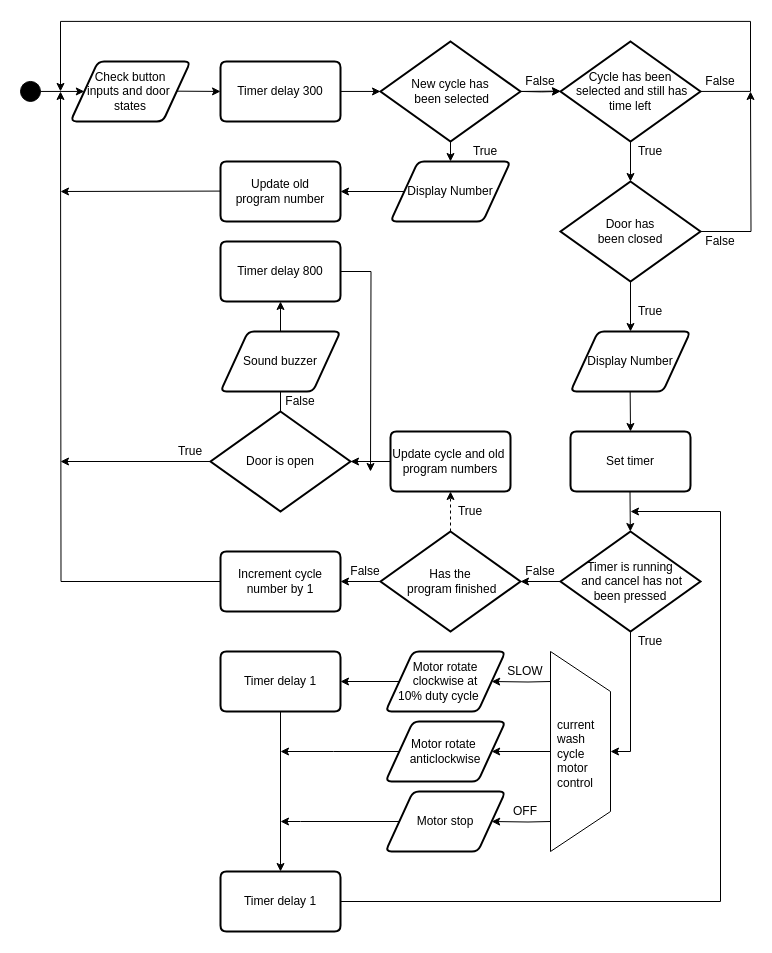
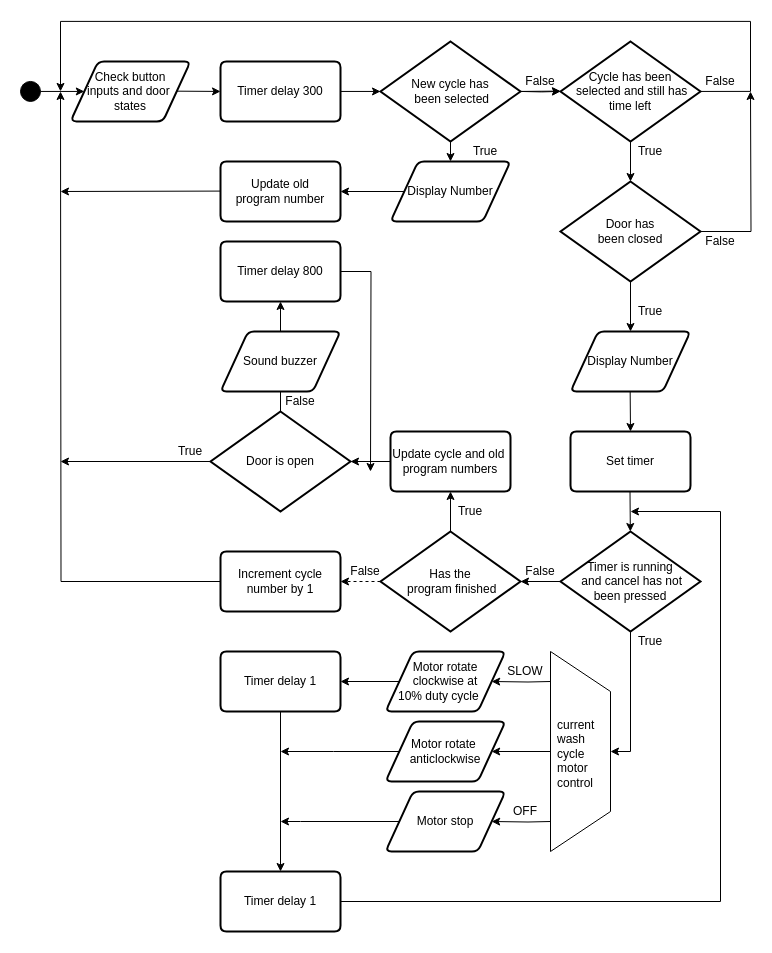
  <mxCell id="0" />
  <mxCell id="1" parent="0" />
  <mxCell id="2" value="" style="ellipse;whiteSpace=wrap;html=1;fillColor=#000000;" vertex="1" parent="1"><mxGeometry x="20" y="80.94" width="20" height="20" as="geometry" /></mxCell>
  <mxCell id="3" value="" style="endArrow=classic;html=1;entryX=0;entryY=0.5;entryDx=0;entryDy=0;exitX=1;exitY=0.5;exitDx=0;exitDy=0;" edge="1" parent="1" source="2" target="5"><mxGeometry width="50" height="50" relative="1" as="geometry"><mxPoint x="20" y="90.94" as="sourcePoint" /><mxPoint x="80" y="90.94" as="targetPoint" /></mxGeometry></mxCell>
  <mxCell id="4" value="" style="endArrow=classic;html=1;" edge="1" parent="1"><mxGeometry width="50" height="50" relative="1" as="geometry"><mxPoint x="140" y="90.44" as="sourcePoint" /><mxPoint x="220" y="90.94" as="targetPoint" /></mxGeometry></mxCell>
  <mxCell id="5" value="Check button &lt;br&gt;inputs and door&amp;nbsp;&lt;br&gt;states" style="shape=parallelogram;html=1;strokeWidth=2;perimeter=parallelogramPerimeter;whiteSpace=wrap;rounded=1;arcSize=12;size=0.23;fillColor=#FFFFFF;shadow=0;" vertex="1" parent="1"><mxGeometry x="70" y="60.94" width="120" height="60" as="geometry" /></mxCell>
  <mxCell id="6" value="Display Number" style="shape=parallelogram;html=1;strokeWidth=2;perimeter=parallelogramPerimeter;whiteSpace=wrap;rounded=1;arcSize=12;size=0.23;fillColor=#FFFFFF;" vertex="1" parent="1"><mxGeometry x="390" y="161" width="120" height="60" as="geometry" /></mxCell>
  <mxCell id="7" value="Timer delay 300" style="shape=parallelogram;html=1;strokeWidth=2;perimeter=parallelogramPerimeter;whiteSpace=wrap;rounded=1;arcSize=12;size=0;shadow=0;fillColor=#FFFFFF;" vertex="1" parent="1"><mxGeometry x="220" y="60.94" width="120" height="60" as="geometry" /></mxCell>
  <mxCell id="8" value="" style="edgeStyle=orthogonalEdgeStyle;rounded=0;orthogonalLoop=1;jettySize=auto;html=1;" edge="1" parent="1" target="13"><mxGeometry relative="1" as="geometry"><mxPoint x="520" y="90.94" as="sourcePoint" /></mxGeometry></mxCell>
  <mxCell id="9" value="New cycle has&lt;br&gt;&amp;nbsp;been selected" style="strokeWidth=2;html=1;shape=mxgraph.flowchart.decision;whiteSpace=wrap;shadow=0;fillColor=#FFFFFF;" vertex="1" parent="1"><mxGeometry x="380" y="40.94" width="140" height="100" as="geometry" /></mxCell>
  <mxCell id="10" value="" style="endArrow=classic;html=1;" edge="1" parent="1"><mxGeometry width="50" height="50" relative="1" as="geometry"><mxPoint x="340" y="90.94" as="sourcePoint" /><mxPoint x="380" y="90.94" as="targetPoint" /></mxGeometry></mxCell>
  <mxCell id="11" value="" style="endArrow=classic;html=1;entryX=0.5;entryY=0;entryDx=0;entryDy=0;" edge="1" parent="1" target="6"><mxGeometry width="50" height="50" relative="1" as="geometry"><mxPoint x="450" y="141" as="sourcePoint" /><mxPoint x="485" y="-329" as="targetPoint" /></mxGeometry></mxCell>
  <mxCell id="12" style="edgeStyle=orthogonalEdgeStyle;rounded=0;orthogonalLoop=1;jettySize=auto;html=1;exitX=1;exitY=0.5;exitDx=0;exitDy=0;exitPerimeter=0;" edge="1" parent="1" source="13"><mxGeometry relative="1" as="geometry"><mxPoint x="60" y="90.94" as="targetPoint" /><Array as="points"><mxPoint x="750" y="90.94" /><mxPoint x="750" y="20.94" /><mxPoint x="60" y="20.94" /></Array></mxGeometry></mxCell>
  <mxCell id="13" value="Cycle has&amp;nbsp;been&lt;br&gt;&amp;nbsp;selected and still has time left" style="strokeWidth=2;html=1;shape=mxgraph.flowchart.decision;whiteSpace=wrap;shadow=0;fillColor=#FFFFFF;" vertex="1" parent="1"><mxGeometry x="560" y="40.94" width="140" height="100" as="geometry" /></mxCell>
  <mxCell id="14" value="Update old &lt;br&gt;program number" style="shape=parallelogram;html=1;strokeWidth=2;perimeter=parallelogramPerimeter;whiteSpace=wrap;rounded=1;arcSize=12;size=0;shadow=0;fillColor=#FFFFFF;" vertex="1" parent="1"><mxGeometry x="220" y="161" width="120" height="60" as="geometry" /></mxCell>
  <mxCell id="15" value="" style="endArrow=classic;html=1;" edge="1" parent="1"><mxGeometry width="50" height="50" relative="1" as="geometry"><mxPoint x="520" y="90.94" as="sourcePoint" /><mxPoint x="560" y="90.6" as="targetPoint" /></mxGeometry></mxCell>
  <mxCell id="16" value="Display Number" style="shape=parallelogram;html=1;strokeWidth=2;perimeter=parallelogramPerimeter;whiteSpace=wrap;rounded=1;arcSize=12;size=0.23;fillColor=#FFFFFF;" vertex="1" parent="1"><mxGeometry x="570" y="331" width="120" height="60" as="geometry" /></mxCell>
  <mxCell id="17" value="" style="endArrow=classic;html=1;entryX=0.5;entryY=0;entryDx=0;entryDy=0;exitX=0.5;exitY=1;exitDx=0;exitDy=0;exitPerimeter=0;" edge="1" parent="1" target="16" source="51"><mxGeometry width="50" height="50" relative="1" as="geometry"><mxPoint x="629.66" y="301" as="sourcePoint" /><mxPoint x="630" y="321" as="targetPoint" /></mxGeometry></mxCell>
  <mxCell id="18" value="" style="endArrow=classic;html=1;entryX=0.5;entryY=0;entryDx=0;entryDy=0;" edge="1" parent="1"><mxGeometry width="50" height="50" relative="1" as="geometry"><mxPoint x="629.66" y="391" as="sourcePoint" /><mxPoint x="630" y="431" as="targetPoint" /></mxGeometry></mxCell>
  <mxCell id="19" value="Set timer" style="shape=parallelogram;html=1;strokeWidth=2;perimeter=parallelogramPerimeter;whiteSpace=wrap;rounded=1;arcSize=12;size=0;shadow=0;fillColor=#FFFFFF;" vertex="1" parent="1"><mxGeometry x="570" y="431" width="120" height="60" as="geometry" /></mxCell>
  <mxCell id="20" value="" style="edgeStyle=orthogonalEdgeStyle;rounded=0;orthogonalLoop=1;jettySize=auto;html=1;" edge="1" parent="1" source="22" target="26"><mxGeometry relative="1" as="geometry" /></mxCell>
  <mxCell id="21" style="edgeStyle=orthogonalEdgeStyle;rounded=0;orthogonalLoop=1;jettySize=auto;html=1;entryX=0.5;entryY=0;entryDx=0;entryDy=0;" edge="1" parent="1" source="22" target="29"><mxGeometry relative="1" as="geometry" /></mxCell>
  <mxCell id="22" value="Timer is running&lt;br&gt;&amp;nbsp;and cancel has not&lt;br&gt;been pressed" style="strokeWidth=2;html=1;shape=mxgraph.flowchart.decision;whiteSpace=wrap;shadow=0;fillColor=#FFFFFF;" vertex="1" parent="1"><mxGeometry x="560" y="531" width="140" height="100" as="geometry" /></mxCell>
  <mxCell id="23" value="" style="endArrow=classic;html=1;entryX=0.5;entryY=0;entryDx=0;entryDy=0;" edge="1" parent="1"><mxGeometry width="50" height="50" relative="1" as="geometry"><mxPoint x="629.5" y="491" as="sourcePoint" /><mxPoint x="629.84" y="531" as="targetPoint" /></mxGeometry></mxCell>
- <mxCell id="24" value="" style="edgeStyle=orthogonalEdgeStyle;rounded=0;orthogonalLoop=1;jettySize=auto;html=1;" edge="1" parent="1" source="26" target="56"><mxGeometry relative="1" as="geometry" /></mxCell>
- <mxCell id="25" style="edgeStyle=orthogonalEdgeStyle;rounded=0;orthogonalLoop=1;jettySize=auto;html=1;exitX=0.5;exitY=0;exitDx=0;exitDy=0;exitPerimeter=0;entryX=0.5;entryY=1;entryDx=0;entryDy=0;dashed=1;" edge="1" parent="1" source="26" target="60"><mxGeometry relative="1" as="geometry"><mxPoint x="450" y="521" as="sourcePoint" /></mxGeometry></mxCell>
+ <mxCell id="24" value="" style="edgeStyle=orthogonalEdgeStyle;rounded=0;orthogonalLoop=1;jettySize=auto;html=1;dashed=1;" edge="1" parent="1" source="26" target="56"><mxGeometry relative="1" as="geometry" /></mxCell>
+ <mxCell id="25" style="edgeStyle=orthogonalEdgeStyle;rounded=0;orthogonalLoop=1;jettySize=auto;html=1;exitX=0.5;exitY=0;exitDx=0;exitDy=0;exitPerimeter=0;entryX=0.5;entryY=1;entryDx=0;entryDy=0;" edge="1" parent="1" source="26" target="60"><mxGeometry relative="1" as="geometry"><mxPoint x="450" y="521" as="sourcePoint" /></mxGeometry></mxCell>
  <mxCell id="26" value="Has the&lt;br&gt;&amp;nbsp;program finished" style="strokeWidth=2;html=1;shape=mxgraph.flowchart.decision;whiteSpace=wrap;shadow=0;fillColor=#FFFFFF;" vertex="1" parent="1"><mxGeometry x="380" y="531" width="140" height="100" as="geometry" /></mxCell>
  <mxCell id="27" style="edgeStyle=orthogonalEdgeStyle;rounded=0;orthogonalLoop=1;jettySize=auto;html=1;exitX=0.75;exitY=1;exitDx=0;exitDy=0;entryX=1;entryY=0.5;entryDx=0;entryDy=0;" edge="1" parent="1" target="39"><mxGeometry relative="1" as="geometry"><mxPoint x="436.2" y="821" as="targetPoint" /><mxPoint x="550" y="821" as="sourcePoint" /></mxGeometry></mxCell>
  <mxCell id="28" style="edgeStyle=orthogonalEdgeStyle;rounded=0;orthogonalLoop=1;jettySize=auto;html=1;exitX=0.25;exitY=1;exitDx=0;exitDy=0;entryX=1;entryY=0.5;entryDx=0;entryDy=0;" edge="1" parent="1" target="35"><mxGeometry relative="1" as="geometry"><mxPoint x="440" y="681" as="targetPoint" /><mxPoint x="550" y="681" as="sourcePoint" /></mxGeometry></mxCell>
  <mxCell id="29" value="" style="shape=trapezoid;perimeter=trapezoidPerimeter;whiteSpace=wrap;html=1;shadow=0;fillColor=#FFFFFF;rotation=90;" vertex="1" parent="1"><mxGeometry x="480" y="721" width="200" height="60" as="geometry" /></mxCell>
  <mxCell id="30" style="edgeStyle=orthogonalEdgeStyle;rounded=0;orthogonalLoop=1;jettySize=auto;html=1;entryX=1;entryY=0.5;entryDx=0;entryDy=0;exitX=0.5;exitY=1;exitDx=0;exitDy=0;" edge="1" parent="1" source="29" target="37"><mxGeometry relative="1" as="geometry"><mxPoint x="440" y="751" as="targetPoint" /></mxGeometry></mxCell>
  <mxCell id="31" value="current&lt;br&gt;wash&lt;br&gt;cycle&lt;br&gt;motor&lt;br&gt;control" style="text;html=1;" vertex="1" parent="1"><mxGeometry x="555" y="711" width="50" height="80" as="geometry" /></mxCell>
  <mxCell id="32" value="SLOW" style="text;html=1;strokeColor=none;fillColor=none;align=center;verticalAlign=middle;whiteSpace=wrap;rounded=0;shadow=0;" vertex="1" parent="1"><mxGeometry x="505" y="661" width="40" height="20" as="geometry" /></mxCell>
  <mxCell id="33" value="OFF" style="text;html=1;strokeColor=none;fillColor=none;align=center;verticalAlign=middle;whiteSpace=wrap;rounded=0;shadow=0;" vertex="1" parent="1"><mxGeometry x="505" y="801" width="40" height="20" as="geometry" /></mxCell>
  <mxCell id="34" style="edgeStyle=orthogonalEdgeStyle;rounded=0;orthogonalLoop=1;jettySize=auto;html=1;exitX=0;exitY=0.5;exitDx=0;exitDy=0;entryX=1;entryY=0.5;entryDx=0;entryDy=0;" edge="1" parent="1" source="35" target="43"><mxGeometry relative="1" as="geometry" /></mxCell>
  <mxCell id="35" value="Motor rotate clockwise at&lt;br&gt;10% duty cycle&amp;nbsp; &amp;nbsp;&amp;nbsp;" style="shape=parallelogram;html=1;strokeWidth=2;perimeter=parallelogramPerimeter;whiteSpace=wrap;rounded=1;arcSize=12;size=0.23;fillColor=#FFFFFF;" vertex="1" parent="1"><mxGeometry x="385" y="651" width="120" height="60" as="geometry" /></mxCell>
  <mxCell id="36" style="edgeStyle=orthogonalEdgeStyle;rounded=0;orthogonalLoop=1;jettySize=auto;html=1;exitX=0;exitY=0.5;exitDx=0;exitDy=0;" edge="1" parent="1" source="37"><mxGeometry relative="1" as="geometry"><mxPoint x="280" y="751" as="targetPoint" /></mxGeometry></mxCell>
  <mxCell id="37" value="&lt;span style=&quot;white-space: normal&quot;&gt;Motor rotate&amp;nbsp;&lt;/span&gt;&lt;br style=&quot;white-space: normal&quot;&gt;&lt;span style=&quot;white-space: normal&quot;&gt;anticlockwise&lt;/span&gt;" style="shape=parallelogram;html=1;strokeWidth=2;perimeter=parallelogramPerimeter;whiteSpace=wrap;rounded=1;arcSize=12;size=0.23;fillColor=#FFFFFF;" vertex="1" parent="1"><mxGeometry x="385" y="721" width="120" height="60" as="geometry" /></mxCell>
  <mxCell id="38" style="edgeStyle=orthogonalEdgeStyle;rounded=0;orthogonalLoop=1;jettySize=auto;html=1;" edge="1" parent="1" source="39"><mxGeometry relative="1" as="geometry"><mxPoint x="280" y="821" as="targetPoint" /><Array as="points"><mxPoint x="300" y="821" /><mxPoint x="300" y="821" /></Array></mxGeometry></mxCell>
  <mxCell id="39" value="Motor stop" style="shape=parallelogram;html=1;strokeWidth=2;perimeter=parallelogramPerimeter;whiteSpace=wrap;rounded=1;arcSize=12;size=0.23;fillColor=#FFFFFF;" vertex="1" parent="1"><mxGeometry x="385" y="791" width="120" height="60" as="geometry" /></mxCell>
  <mxCell id="40" style="edgeStyle=orthogonalEdgeStyle;rounded=0;orthogonalLoop=1;jettySize=auto;html=1;exitX=1;exitY=0.5;exitDx=0;exitDy=0;" edge="1" parent="1" source="41"><mxGeometry relative="1" as="geometry"><mxPoint x="630" y="511" as="targetPoint" /><Array as="points"><mxPoint x="720" y="901" /><mxPoint x="720" y="511" /></Array></mxGeometry></mxCell>
  <mxCell id="41" value="Timer delay 1" style="shape=parallelogram;html=1;strokeWidth=2;perimeter=parallelogramPerimeter;whiteSpace=wrap;rounded=1;arcSize=12;size=0;shadow=0;fillColor=#FFFFFF;" vertex="1" parent="1"><mxGeometry x="220" y="871" width="120" height="60" as="geometry" /></mxCell>
  <mxCell id="42" style="edgeStyle=orthogonalEdgeStyle;rounded=0;orthogonalLoop=1;jettySize=auto;html=1;exitX=0.5;exitY=1;exitDx=0;exitDy=0;entryX=0.5;entryY=0;entryDx=0;entryDy=0;" edge="1" parent="1" source="43" target="41"><mxGeometry relative="1" as="geometry" /></mxCell>
  <mxCell id="43" value="Timer delay 1" style="shape=parallelogram;html=1;strokeWidth=2;perimeter=parallelogramPerimeter;whiteSpace=wrap;rounded=1;arcSize=12;size=0;shadow=0;fillColor=#FFFFFF;" vertex="1" parent="1"><mxGeometry x="220" y="651" width="120" height="60" as="geometry" /></mxCell>
  <mxCell id="44" value="True" style="text;html=1;strokeColor=none;fillColor=none;align=center;verticalAlign=middle;whiteSpace=wrap;rounded=0;shadow=0;" vertex="1" parent="1"><mxGeometry x="465" y="140.94" width="40" height="20" as="geometry" /></mxCell>
  <mxCell id="45" value="False" style="text;html=1;strokeColor=none;fillColor=none;align=center;verticalAlign=middle;whiteSpace=wrap;rounded=0;shadow=0;" vertex="1" parent="1"><mxGeometry x="520" y="70.94" width="40" height="20" as="geometry" /></mxCell>
  <mxCell id="46" value="False" style="text;html=1;strokeColor=none;fillColor=none;align=center;verticalAlign=middle;whiteSpace=wrap;rounded=0;shadow=0;" vertex="1" parent="1"><mxGeometry x="520" y="561" width="40" height="20" as="geometry" /></mxCell>
  <mxCell id="47" value="False" style="text;html=1;strokeColor=none;fillColor=none;align=center;verticalAlign=middle;whiteSpace=wrap;rounded=0;shadow=0;" vertex="1" parent="1"><mxGeometry x="700" y="70.94" width="40" height="20" as="geometry" /></mxCell>
  <mxCell id="48" value="True" style="text;html=1;strokeColor=none;fillColor=none;align=center;verticalAlign=middle;whiteSpace=wrap;rounded=0;shadow=0;" vertex="1" parent="1"><mxGeometry x="630" y="141" width="40" height="20" as="geometry" /></mxCell>
  <mxCell id="49" value="True" style="text;html=1;strokeColor=none;fillColor=none;align=center;verticalAlign=middle;whiteSpace=wrap;rounded=0;shadow=0;" vertex="1" parent="1"><mxGeometry x="630" y="631" width="40" height="20" as="geometry" /></mxCell>
  <mxCell id="50" style="edgeStyle=orthogonalEdgeStyle;rounded=0;orthogonalLoop=1;jettySize=auto;html=1;exitX=1;exitY=0.5;exitDx=0;exitDy=0;exitPerimeter=0;" edge="1" parent="1" source="51"><mxGeometry relative="1" as="geometry"><mxPoint x="750" y="91" as="targetPoint" /></mxGeometry></mxCell>
  <mxCell id="51" value="Door has &lt;br&gt;been closed" style="strokeWidth=2;html=1;shape=mxgraph.flowchart.decision;whiteSpace=wrap;shadow=0;fillColor=#FFFFFF;" vertex="1" parent="1"><mxGeometry x="560" y="181" width="140" height="100" as="geometry" /></mxCell>
  <mxCell id="52" value="False" style="text;html=1;strokeColor=none;fillColor=none;align=center;verticalAlign=middle;whiteSpace=wrap;rounded=0;shadow=0;" vertex="1" parent="1"><mxGeometry x="700" y="231" width="40" height="20" as="geometry" /></mxCell>
  <mxCell id="53" value="True" style="text;html=1;strokeColor=none;fillColor=none;align=center;verticalAlign=middle;whiteSpace=wrap;rounded=0;shadow=0;" vertex="1" parent="1"><mxGeometry x="630" y="301" width="40" height="20" as="geometry" /></mxCell>
  <mxCell id="54" value="" style="endArrow=classic;html=1;exitX=0.5;exitY=1;exitDx=0;exitDy=0;exitPerimeter=0;" edge="1" parent="1" source="13"><mxGeometry width="50" height="50" relative="1" as="geometry"><mxPoint x="630" y="161" as="sourcePoint" /><mxPoint x="630" y="181" as="targetPoint" /></mxGeometry></mxCell>
  <mxCell id="55" style="edgeStyle=orthogonalEdgeStyle;rounded=0;orthogonalLoop=1;jettySize=auto;html=1;" edge="1" parent="1" source="56"><mxGeometry relative="1" as="geometry"><mxPoint x="60" y="91" as="targetPoint" /></mxGeometry></mxCell>
  <mxCell id="56" value="Increment cycle number by 1" style="shape=parallelogram;html=1;strokeWidth=2;perimeter=parallelogramPerimeter;whiteSpace=wrap;rounded=1;arcSize=12;size=0;shadow=0;fillColor=#FFFFFF;" vertex="1" parent="1"><mxGeometry x="220" y="551" width="120" height="60" as="geometry" /></mxCell>
  <mxCell id="57" value="True" style="text;html=1;strokeColor=none;fillColor=none;align=center;verticalAlign=middle;whiteSpace=wrap;rounded=0;shadow=0;" vertex="1" parent="1"><mxGeometry x="450" y="501" width="40" height="20" as="geometry" /></mxCell>
  <mxCell id="58" value="False" style="text;html=1;strokeColor=none;fillColor=none;align=center;verticalAlign=middle;whiteSpace=wrap;rounded=0;shadow=0;" vertex="1" parent="1"><mxGeometry x="345" y="561" width="40" height="20" as="geometry" /></mxCell>
  <mxCell id="59" style="edgeStyle=orthogonalEdgeStyle;rounded=0;orthogonalLoop=1;jettySize=auto;html=1;entryX=1;entryY=0.5;entryDx=0;entryDy=0;entryPerimeter=0;" edge="1" parent="1" source="60" target="63"><mxGeometry relative="1" as="geometry" /></mxCell>
  <mxCell id="60" value="Update cycle and old&amp;nbsp;&lt;br&gt;program numbers" style="shape=parallelogram;html=1;strokeWidth=2;perimeter=parallelogramPerimeter;whiteSpace=wrap;rounded=1;arcSize=12;size=0;shadow=0;fillColor=#FFFFFF;" vertex="1" parent="1"><mxGeometry x="390" y="431" width="120" height="60" as="geometry" /></mxCell>
  <mxCell id="61" style="edgeStyle=orthogonalEdgeStyle;rounded=0;orthogonalLoop=1;jettySize=auto;html=1;" edge="1" parent="1" source="63"><mxGeometry relative="1" as="geometry"><mxPoint x="60" y="461" as="targetPoint" /></mxGeometry></mxCell>
  <mxCell id="62" style="edgeStyle=orthogonalEdgeStyle;rounded=0;orthogonalLoop=1;jettySize=auto;html=1;entryX=0.5;entryY=1;entryDx=0;entryDy=0;entryPerimeter=0;" edge="1" parent="1" source="63"><mxGeometry relative="1" as="geometry"><mxPoint x="280" y="371" as="targetPoint" /></mxGeometry></mxCell>
  <mxCell id="63" value="Door is open" style="strokeWidth=2;html=1;shape=mxgraph.flowchart.decision;whiteSpace=wrap;shadow=0;fillColor=#FFFFFF;" vertex="1" parent="1"><mxGeometry x="210" y="411" width="140" height="100" as="geometry" /></mxCell>
  <mxCell id="64" value="False" style="text;html=1;strokeColor=none;fillColor=none;align=center;verticalAlign=middle;whiteSpace=wrap;rounded=0;shadow=0;" vertex="1" parent="1"><mxGeometry x="280" y="391" width="40" height="20" as="geometry" /></mxCell>
  <mxCell id="65" value="True" style="text;html=1;strokeColor=none;fillColor=none;align=center;verticalAlign=middle;whiteSpace=wrap;rounded=0;shadow=0;" vertex="1" parent="1"><mxGeometry x="170" y="441" width="40" height="20" as="geometry" /></mxCell>
  <mxCell id="66" style="edgeStyle=orthogonalEdgeStyle;rounded=0;orthogonalLoop=1;jettySize=auto;html=1;entryX=0.5;entryY=1;entryDx=0;entryDy=0;" edge="1" parent="1" source="67" target="69"><mxGeometry relative="1" as="geometry" /></mxCell>
  <mxCell id="67" value="Sound buzzer" style="shape=parallelogram;html=1;strokeWidth=2;perimeter=parallelogramPerimeter;whiteSpace=wrap;rounded=1;arcSize=12;size=0.23;fillColor=#FFFFFF;" vertex="1" parent="1"><mxGeometry x="220" y="331" width="120" height="60" as="geometry" /></mxCell>
  <mxCell id="68" style="edgeStyle=orthogonalEdgeStyle;rounded=0;orthogonalLoop=1;jettySize=auto;html=1;exitX=1;exitY=0.5;exitDx=0;exitDy=0;" edge="1" parent="1" source="69"><mxGeometry relative="1" as="geometry"><mxPoint x="370" y="471" as="targetPoint" /></mxGeometry></mxCell>
  <mxCell id="69" value="Timer delay 800" style="shape=parallelogram;html=1;strokeWidth=2;perimeter=parallelogramPerimeter;whiteSpace=wrap;rounded=1;arcSize=12;size=0;shadow=0;fillColor=#FFFFFF;" vertex="1" parent="1"><mxGeometry x="220" y="241" width="120" height="60" as="geometry" /></mxCell>
  <mxCell id="70" value="" style="endArrow=classic;html=1;entryX=1;entryY=0.5;entryDx=0;entryDy=0;" edge="1" parent="1"><mxGeometry width="50" height="50" relative="1" as="geometry"><mxPoint x="403.8" y="191" as="sourcePoint" /><mxPoint x="340" y="191" as="targetPoint" /></mxGeometry></mxCell>
  <mxCell id="71" value="" style="endArrow=classic;html=1;" edge="1" parent="1"><mxGeometry width="50" height="50" relative="1" as="geometry"><mxPoint x="220" y="190.58" as="sourcePoint" /><mxPoint x="60" y="191" as="targetPoint" /></mxGeometry></mxCell>
